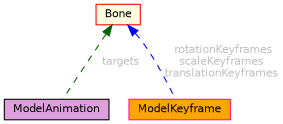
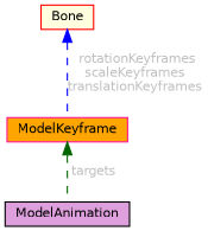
  digraph {
    node [fontname=Helvetica fontsize=10 shape=box style=filled]
    edge [dir=back fontcolor=grey fontname=Helvetica fontsize=10 labelfontname=Helvetica labelfontsize=10 style=dashed]
    n1 [color=black fillcolor=plum fontcolor=black height=0.2 label=ModelAnimation width=0.4]
    n2 [color=red fillcolor=lightyellow height=0.2 label=Bone width=0.4]
    n3 [color=deeppink fillcolor=orange height=0.2 label=ModelKeyframe width=0.4]
-   n2 -> n1 [color=darkgreen label=" targets"]
+   n3 -> n1 [color=darkgreen label=" targets"]
    n2 -> n3 [color=blue label=" rotationKeyframes\nscaleKeyframes\ntranslationKeyframes"]
  }
